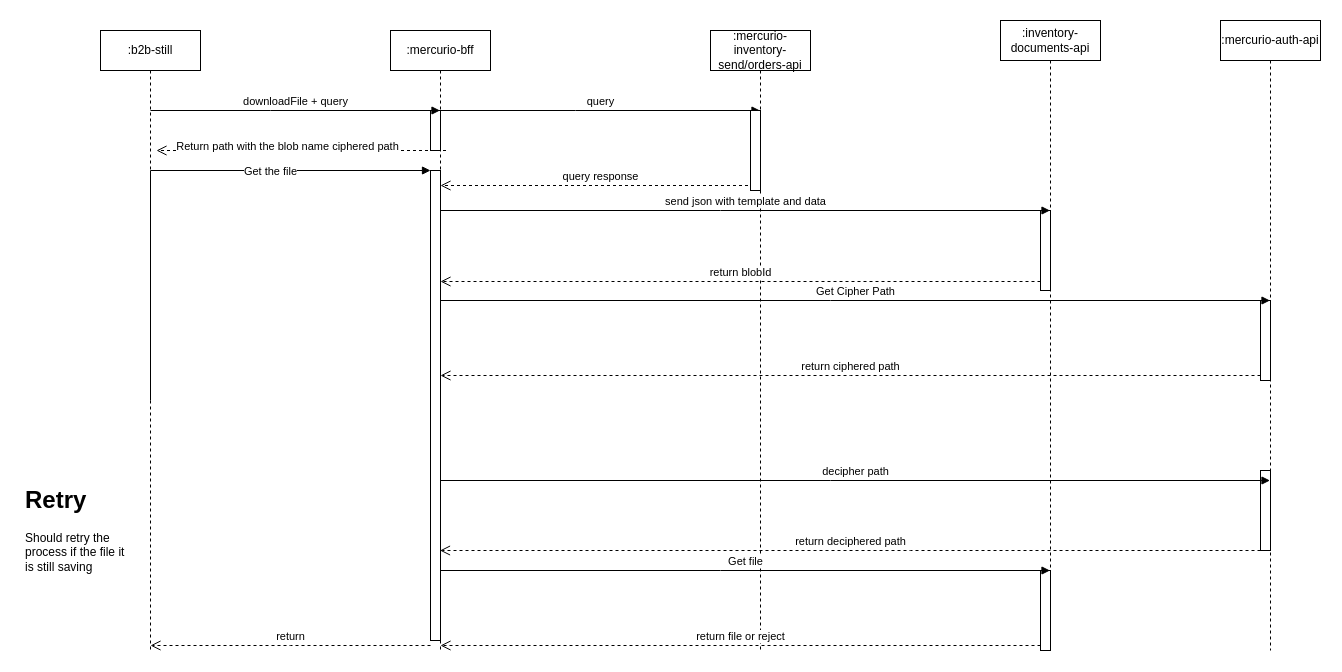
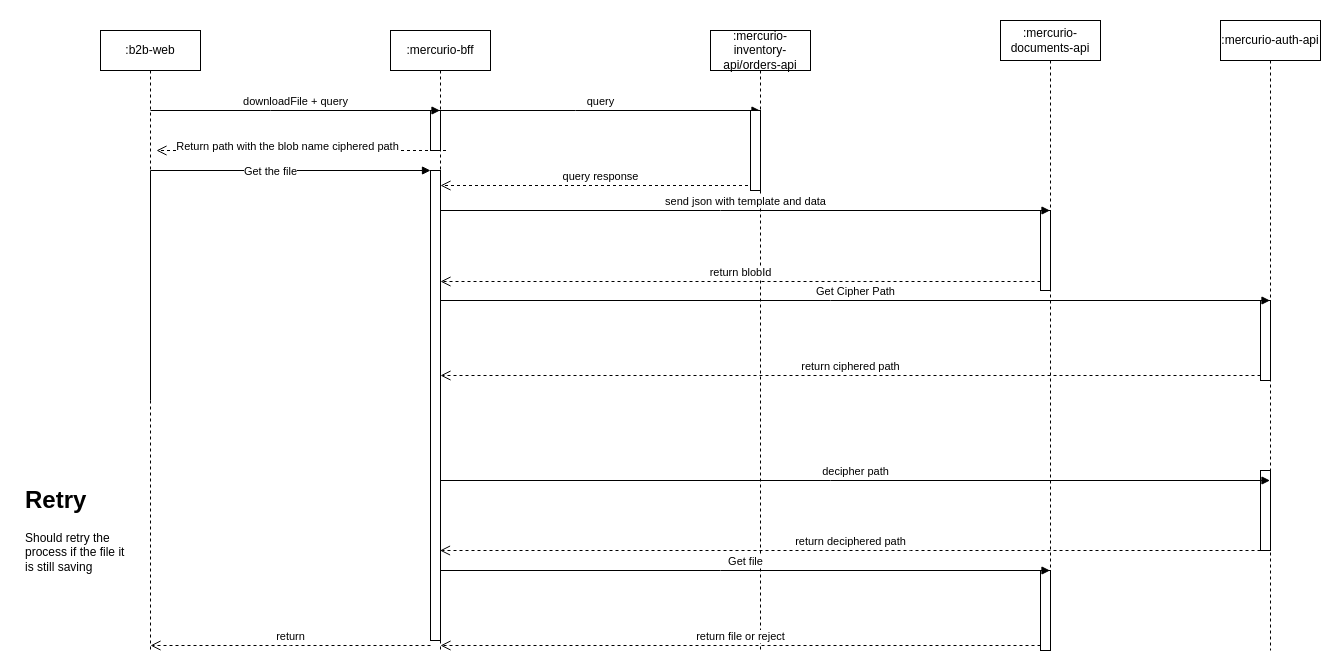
  <mxCell id="0" />
  <mxCell id="1" parent="0" />
- <mxCell id="2" value=":b2b-still" style="shape=umlLifeline;perimeter=lifelinePerimeter;whiteSpace=wrap;html=1;container=0;dropTarget=0;collapsible=0;recursiveResize=0;outlineConnect=0;portConstraint=eastwest;newEdgeStyle={&quot;edgeStyle&quot;:&quot;elbowEdgeStyle&quot;,&quot;elbow&quot;:&quot;vertical&quot;,&quot;curved&quot;:0,&quot;rounded&quot;:0};" vertex="1" parent="1"><mxGeometry x="100" y="30" width="100" height="620" as="geometry" /></mxCell>
+ <mxCell id="2" value=":b2b-web" style="shape=umlLifeline;perimeter=lifelinePerimeter;whiteSpace=wrap;html=1;container=0;dropTarget=0;collapsible=0;recursiveResize=0;outlineConnect=0;portConstraint=eastwest;newEdgeStyle={&quot;edgeStyle&quot;:&quot;elbowEdgeStyle&quot;,&quot;elbow&quot;:&quot;vertical&quot;,&quot;curved&quot;:0,&quot;rounded&quot;:0};" vertex="1" parent="1"><mxGeometry x="100" y="30" width="100" height="620" as="geometry" /></mxCell>
  <mxCell id="3" value=":mercurio-bff" style="shape=umlLifeline;perimeter=lifelinePerimeter;whiteSpace=wrap;html=1;container=0;dropTarget=0;collapsible=0;recursiveResize=0;outlineConnect=0;portConstraint=eastwest;newEdgeStyle={&quot;edgeStyle&quot;:&quot;elbowEdgeStyle&quot;,&quot;elbow&quot;:&quot;vertical&quot;,&quot;curved&quot;:0,&quot;rounded&quot;:0};" vertex="1" parent="1"><mxGeometry x="390" y="30" width="100" height="620" as="geometry" /></mxCell>
  <mxCell id="4" value="" style="html=1;points=[];perimeter=orthogonalPerimeter;outlineConnect=0;targetShapes=umlLifeline;portConstraint=eastwest;newEdgeStyle={&quot;edgeStyle&quot;:&quot;elbowEdgeStyle&quot;,&quot;elbow&quot;:&quot;vertical&quot;,&quot;curved&quot;:0,&quot;rounded&quot;:0};" vertex="1" parent="3"><mxGeometry x="40" y="80" width="10" height="40" as="geometry" /></mxCell>
  <mxCell id="5" value="" style="html=1;points=[];perimeter=orthogonalPerimeter;outlineConnect=0;targetShapes=umlLifeline;portConstraint=eastwest;newEdgeStyle={&quot;edgeStyle&quot;:&quot;elbowEdgeStyle&quot;,&quot;elbow&quot;:&quot;vertical&quot;,&quot;curved&quot;:0,&quot;rounded&quot;:0};" vertex="1" parent="3"><mxGeometry x="40" y="140" width="10" height="470" as="geometry" /></mxCell>
  <mxCell id="6" value=":mercurio-auth-api" style="shape=umlLifeline;perimeter=lifelinePerimeter;whiteSpace=wrap;html=1;container=0;dropTarget=0;collapsible=0;recursiveResize=0;outlineConnect=0;portConstraint=eastwest;newEdgeStyle={&quot;edgeStyle&quot;:&quot;elbowEdgeStyle&quot;,&quot;elbow&quot;:&quot;vertical&quot;,&quot;curved&quot;:0,&quot;rounded&quot;:0};" vertex="1" parent="1"><mxGeometry x="1220" y="20" width="100" height="630" as="geometry" /></mxCell>
  <mxCell id="7" value="" style="html=1;points=[];perimeter=orthogonalPerimeter;outlineConnect=0;targetShapes=umlLifeline;portConstraint=eastwest;newEdgeStyle={&quot;edgeStyle&quot;:&quot;elbowEdgeStyle&quot;,&quot;elbow&quot;:&quot;vertical&quot;,&quot;curved&quot;:0,&quot;rounded&quot;:0};" vertex="1" parent="6"><mxGeometry x="40" y="280" width="10" height="80" as="geometry" /></mxCell>
  <mxCell id="8" value="" style="html=1;points=[];perimeter=orthogonalPerimeter;outlineConnect=0;targetShapes=umlLifeline;portConstraint=eastwest;newEdgeStyle={&quot;edgeStyle&quot;:&quot;elbowEdgeStyle&quot;,&quot;elbow&quot;:&quot;vertical&quot;,&quot;curved&quot;:0,&quot;rounded&quot;:0};" vertex="1" parent="6"><mxGeometry x="40" y="450" width="10" height="80" as="geometry" /></mxCell>
- <mxCell id="9" value=":inventory-documents-api" style="shape=umlLifeline;perimeter=lifelinePerimeter;whiteSpace=wrap;html=1;container=0;dropTarget=0;collapsible=0;recursiveResize=0;outlineConnect=0;portConstraint=eastwest;newEdgeStyle={&quot;edgeStyle&quot;:&quot;elbowEdgeStyle&quot;,&quot;elbow&quot;:&quot;vertical&quot;,&quot;curved&quot;:0,&quot;rounded&quot;:0};" vertex="1" parent="1"><mxGeometry x="1000" y="20" width="100" height="630" as="geometry" /></mxCell>
+ <mxCell id="9" value=":mercurio-documents-api" style="shape=umlLifeline;perimeter=lifelinePerimeter;whiteSpace=wrap;html=1;container=0;dropTarget=0;collapsible=0;recursiveResize=0;outlineConnect=0;portConstraint=eastwest;newEdgeStyle={&quot;edgeStyle&quot;:&quot;elbowEdgeStyle&quot;,&quot;elbow&quot;:&quot;vertical&quot;,&quot;curved&quot;:0,&quot;rounded&quot;:0};" vertex="1" parent="1"><mxGeometry x="1000" y="20" width="100" height="630" as="geometry" /></mxCell>
  <mxCell id="10" value="" style="html=1;points=[];perimeter=orthogonalPerimeter;outlineConnect=0;targetShapes=umlLifeline;portConstraint=eastwest;newEdgeStyle={&quot;edgeStyle&quot;:&quot;elbowEdgeStyle&quot;,&quot;elbow&quot;:&quot;vertical&quot;,&quot;curved&quot;:0,&quot;rounded&quot;:0};" vertex="1" parent="9"><mxGeometry x="40" y="190" width="10" height="80" as="geometry" /></mxCell>
  <mxCell id="11" value="" style="html=1;points=[];perimeter=orthogonalPerimeter;outlineConnect=0;targetShapes=umlLifeline;portConstraint=eastwest;newEdgeStyle={&quot;edgeStyle&quot;:&quot;elbowEdgeStyle&quot;,&quot;elbow&quot;:&quot;vertical&quot;,&quot;curved&quot;:0,&quot;rounded&quot;:0};" vertex="1" parent="9"><mxGeometry x="40" y="550" width="10" height="80" as="geometry" /></mxCell>
  <mxCell id="12" value="downloadFile + query" style="html=1;verticalAlign=bottom;endArrow=block;edgeStyle=elbowEdgeStyle;elbow=vertical;curved=0;rounded=0;" edge="1" target="3" parent="1"><mxGeometry relative="1" as="geometry"><mxPoint x="150" y="110" as="sourcePoint" /></mxGeometry></mxCell>
  <mxCell id="13" value="" style="html=1;verticalAlign=bottom;endArrow=open;dashed=1;endSize=8;edgeStyle=elbowEdgeStyle;elbow=vertical;curved=0;rounded=0;" edge="1" parent="1"><mxGeometry relative="1" as="geometry"><mxPoint x="156" y="150" as="targetPoint" /><mxPoint x="445.5" y="150" as="sourcePoint" /><Array as="points"><mxPoint x="196" y="150" /><mxPoint x="246" y="150" /><mxPoint x="366" y="150" /><mxPoint x="446" y="55" /></Array></mxGeometry></mxCell>
  <mxCell id="14" value="Return path with the blob name ciphered path" style="edgeLabel;html=1;align=center;verticalAlign=middle;resizable=0;points=[];" vertex="1" connectable="0" parent="13"><mxGeometry x="0.178" relative="1" as="geometry"><mxPoint x="12" y="-5" as="offset" /></mxGeometry></mxCell>
  <mxCell id="15" value="query" style="html=1;verticalAlign=bottom;endArrow=block;edgeStyle=elbowEdgeStyle;elbow=vertical;curved=0;rounded=0;" edge="1" target="17" parent="1"><mxGeometry relative="1" as="geometry"><mxPoint x="440" y="110" as="sourcePoint" /><mxPoint x="750" y="120" as="targetPoint" /></mxGeometry></mxCell>
  <mxCell id="16" value="query response" style="html=1;verticalAlign=bottom;endArrow=open;dashed=1;endSize=8;edgeStyle=elbowEdgeStyle;elbow=vertical;curved=0;rounded=0;startArrow=none;" edge="1" source="17" parent="1"><mxGeometry relative="1" as="geometry"><mxPoint x="440" y="185" as="targetPoint" /><mxPoint x="720" y="185" as="sourcePoint" /></mxGeometry></mxCell>
- <mxCell id="17" value=":mercurio-inventory-send/orders-api" style="shape=umlLifeline;perimeter=lifelinePerimeter;whiteSpace=wrap;html=1;container=0;dropTarget=0;collapsible=0;recursiveResize=0;outlineConnect=0;portConstraint=eastwest;newEdgeStyle={&quot;edgeStyle&quot;:&quot;elbowEdgeStyle&quot;,&quot;elbow&quot;:&quot;vertical&quot;,&quot;curved&quot;:0,&quot;rounded&quot;:0};" vertex="1" parent="1"><mxGeometry x="710" y="30" width="100" height="620" as="geometry" /></mxCell>
+ <mxCell id="17" value=":mercurio-inventory-api/orders-api" style="shape=umlLifeline;perimeter=lifelinePerimeter;whiteSpace=wrap;html=1;container=0;dropTarget=0;collapsible=0;recursiveResize=0;outlineConnect=0;portConstraint=eastwest;newEdgeStyle={&quot;edgeStyle&quot;:&quot;elbowEdgeStyle&quot;,&quot;elbow&quot;:&quot;vertical&quot;,&quot;curved&quot;:0,&quot;rounded&quot;:0};" vertex="1" parent="1"><mxGeometry x="710" y="30" width="100" height="620" as="geometry" /></mxCell>
  <mxCell id="18" value="" style="html=1;points=[];perimeter=orthogonalPerimeter;outlineConnect=0;targetShapes=umlLifeline;portConstraint=eastwest;newEdgeStyle={&quot;edgeStyle&quot;:&quot;elbowEdgeStyle&quot;,&quot;elbow&quot;:&quot;vertical&quot;,&quot;curved&quot;:0,&quot;rounded&quot;:0};" vertex="1" parent="17"><mxGeometry x="40" y="80" width="10" height="80" as="geometry" /></mxCell>
  <mxCell id="19" value="send json with template and data" style="html=1;verticalAlign=bottom;endArrow=block;edgeStyle=elbowEdgeStyle;elbow=vertical;curved=0;rounded=0;" edge="1" target="9" parent="1"><mxGeometry relative="1" as="geometry"><mxPoint x="440" y="210" as="sourcePoint" /></mxGeometry></mxCell>
  <mxCell id="20" value="return blobId" style="html=1;verticalAlign=bottom;endArrow=open;dashed=1;endSize=8;edgeStyle=elbowEdgeStyle;elbow=vertical;curved=0;rounded=0;" edge="1" parent="1"><mxGeometry relative="1" as="geometry"><mxPoint x="440" y="281" as="targetPoint" /><mxPoint x="1040" y="281" as="sourcePoint" /></mxGeometry></mxCell>
  <mxCell id="21" value="Get Cipher Path" style="html=1;verticalAlign=bottom;endArrow=block;edgeStyle=elbowEdgeStyle;elbow=vertical;curved=0;rounded=0;" edge="1" target="6" parent="1"><mxGeometry relative="1" as="geometry"><mxPoint x="440" y="300" as="sourcePoint" /></mxGeometry></mxCell>
  <mxCell id="22" value="return ciphered path" style="html=1;verticalAlign=bottom;endArrow=open;dashed=1;endSize=8;edgeStyle=elbowEdgeStyle;elbow=vertical;curved=0;rounded=0;" edge="1" source="7" parent="1"><mxGeometry relative="1" as="geometry"><mxPoint x="440" y="375" as="targetPoint" /></mxGeometry></mxCell>
  <mxCell id="23" value="Get the file" style="html=1;verticalAlign=bottom;endArrow=block;edgeStyle=elbowEdgeStyle;elbow=vertical;curved=0;rounded=0;" edge="1" target="5" parent="1"><mxGeometry x="0.372" y="-10" relative="1" as="geometry"><mxPoint x="150" y="400" as="sourcePoint" /><Array as="points"><mxPoint x="360" y="170" /></Array><mxPoint as="offset" /></mxGeometry></mxCell>
  <mxCell id="24" value="return" style="html=1;verticalAlign=bottom;endArrow=open;dashed=1;endSize=8;edgeStyle=elbowEdgeStyle;elbow=vertical;curved=0;rounded=0;" edge="1" parent="1"><mxGeometry relative="1" as="geometry"><mxPoint x="150" y="645" as="targetPoint" /><mxPoint x="430" y="645" as="sourcePoint" /></mxGeometry></mxCell>
  <mxCell id="25" value="decipher path" style="html=1;verticalAlign=bottom;endArrow=block;edgeStyle=elbowEdgeStyle;elbow=vertical;curved=0;rounded=0;" edge="1" target="6" parent="1"><mxGeometry relative="1" as="geometry"><mxPoint x="440" y="480" as="sourcePoint" /></mxGeometry></mxCell>
  <mxCell id="26" value="return deciphered path" style="html=1;verticalAlign=bottom;endArrow=open;dashed=1;endSize=8;edgeStyle=elbowEdgeStyle;elbow=vertical;curved=0;rounded=0;" edge="1" source="8" parent="1" target="3"><mxGeometry relative="1" as="geometry"><mxPoint x="440" y="555" as="targetPoint" /><Array as="points"><mxPoint x="910" y="550" /></Array></mxGeometry></mxCell>
  <mxCell id="27" value="Get file" style="html=1;verticalAlign=bottom;endArrow=block;edgeStyle=elbowEdgeStyle;elbow=vertical;curved=0;rounded=0;" edge="1" target="9" parent="1"><mxGeometry relative="1" as="geometry"><mxPoint x="440" y="570" as="sourcePoint" /></mxGeometry></mxCell>
  <mxCell id="28" value="return file or reject" style="html=1;verticalAlign=bottom;endArrow=open;dashed=1;endSize=8;edgeStyle=elbowEdgeStyle;elbow=vertical;curved=0;rounded=0;" edge="1" source="11" parent="1"><mxGeometry relative="1" as="geometry"><mxPoint x="440" y="645" as="targetPoint" /></mxGeometry></mxCell>
  <mxCell id="29" value="&lt;h1&gt;Retry&lt;/h1&gt;&lt;p&gt;Should retry the process if the file it is still saving&lt;/p&gt;" style="text;html=1;strokeColor=none;fillColor=none;spacing=5;spacingTop=-20;whiteSpace=wrap;overflow=hidden;rounded=0;" vertex="1" parent="1"><mxGeometry y="480" width="110" height="120" as="geometry" x="20" /></mxCell>
